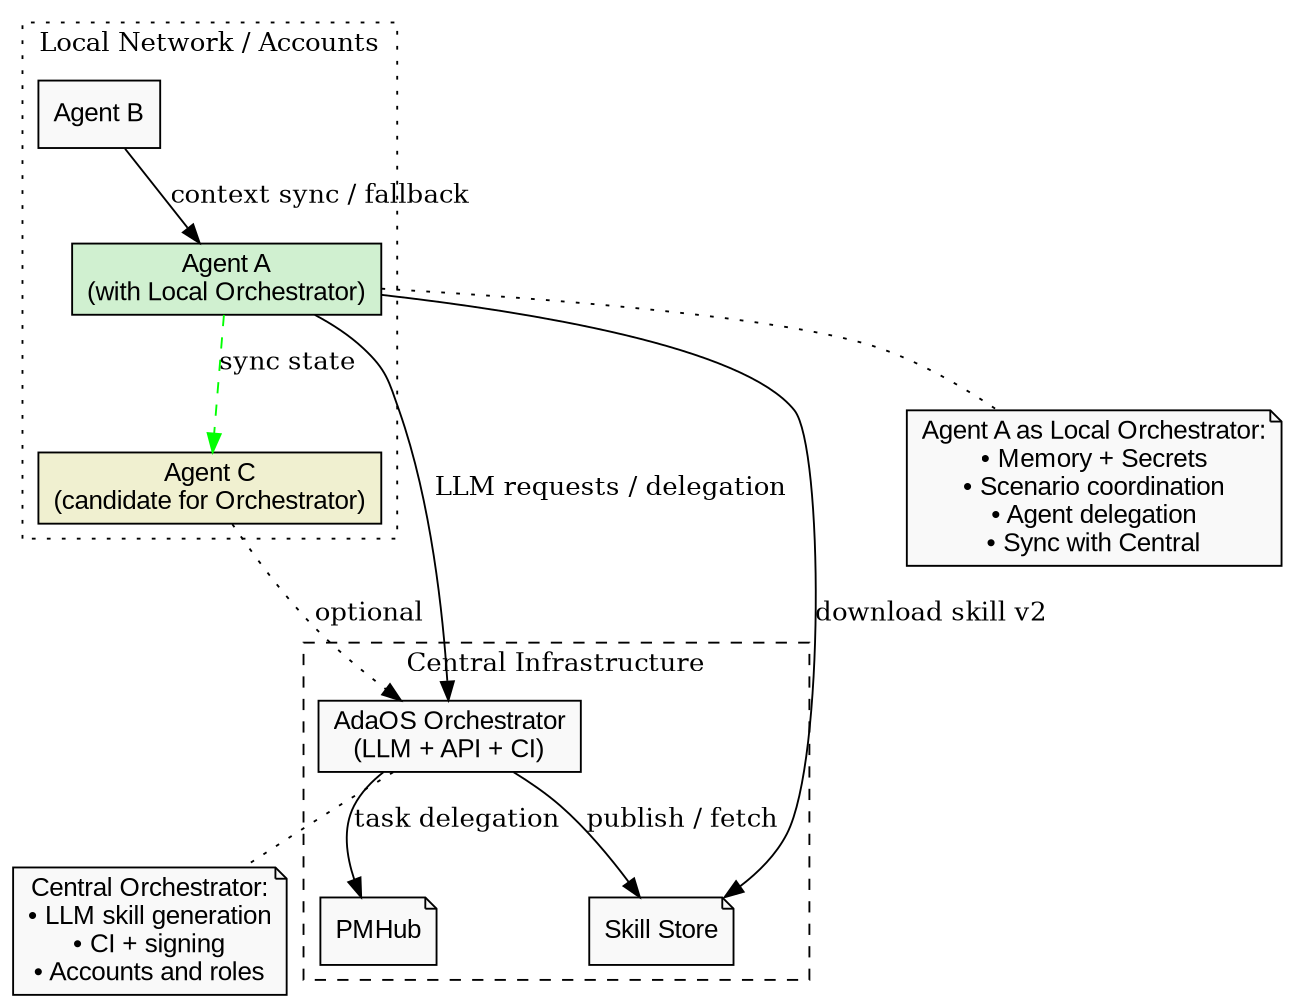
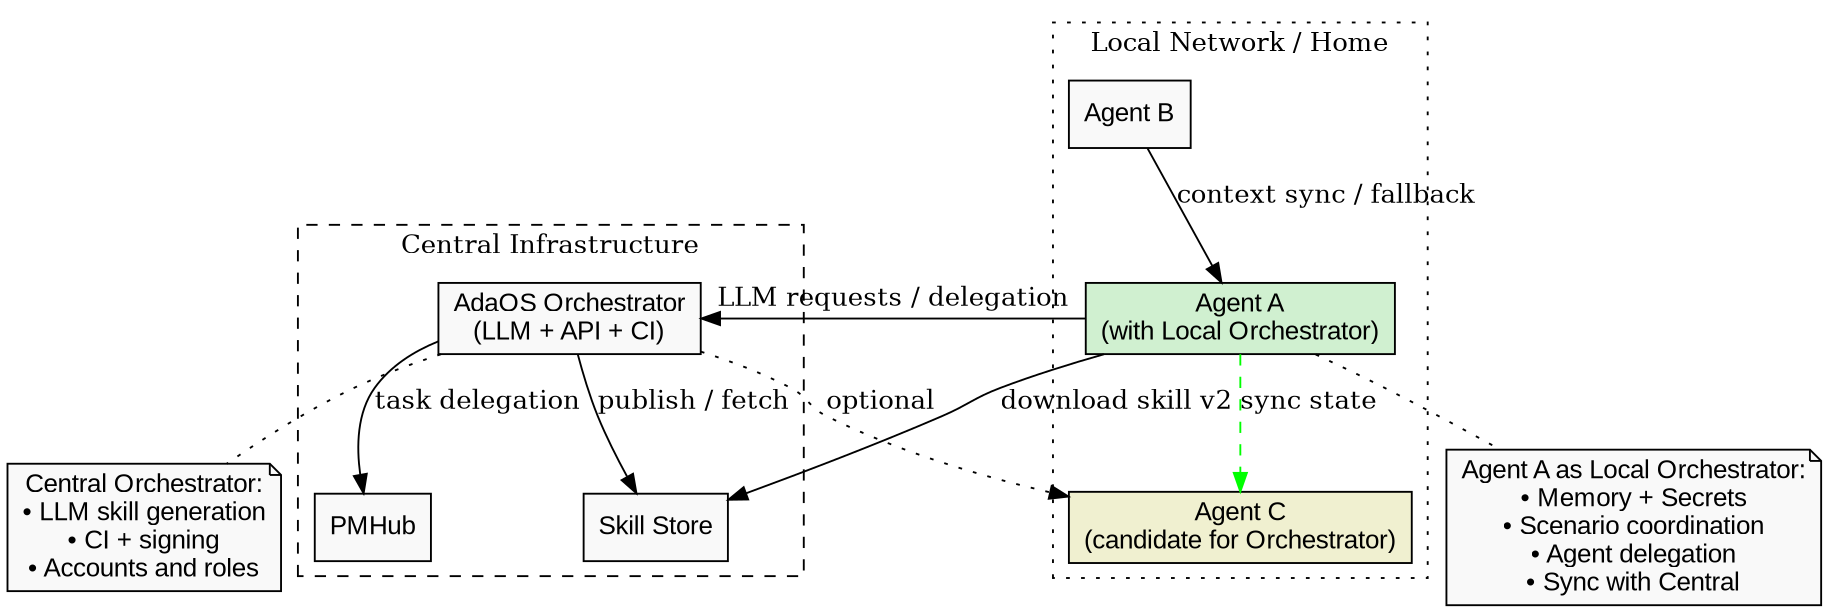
  digraph {
    rankdir=TB
    node [fillcolor="#f9f9f9" fontname=Arial shape=box style=filled]
    n1 [label="AdaOS Orchestrator\n(LLM + API + CI)"]
-   n2 [label="Skill Store" shape=note]
-   n3 [label=PMHub shape=note]
+   n2 [label="Skill Store"]
+   n3 [label=PMHub]
    n4 [fillcolor="#d0f0d0" label="Agent A\n(with Local Orchestrator)"]
    n5 [label="Agent B"]
    n6 [fillcolor="#f0f0d0" label="Agent C\n(candidate for Orchestrator)"]
    n7 [label="Central Orchestrator:\n• LLM skill generation\n• CI + signing\n• Accounts and roles" shape=note width=2]
    n8 [label="Agent A as Local Orchestrator:\n• Memory + Secrets\n• Scenario coordination\n• Agent delegation\n• Sync with Central" shape=note width=2]
    subgraph cluster_1 {
      label="Central Infrastructure"
      style=dashed
      n1
      n2
      n3
    }
    subgraph cluster_2 {
-     label="Local Network / Accounts"
+     label="Local Network / Home"
      style=dotted
      n4
      n5
      n6
    }
    n1 -> n2 [label="publish / fetch"]
    n1 -> n3 [label="task delegation"]
-   n6 -> n1 [label=optional style=dotted]
+   n1 -> n6 [label=optional style=dotted]
    n1 -> n7 [arrowhead=none style=dotted]
    n4 -> n1 [label="LLM requests / delegation"]
    n4 -> n2 [label="download skill v2"]
    n4 -> n6 [color=green label="sync state" style=dashed]
    n4 -> n8 [arrowhead=none style=dotted]
    n5 -> n4 [label="context sync / fallback"]
  }
